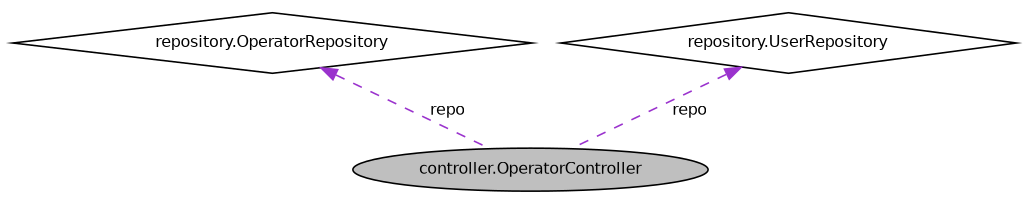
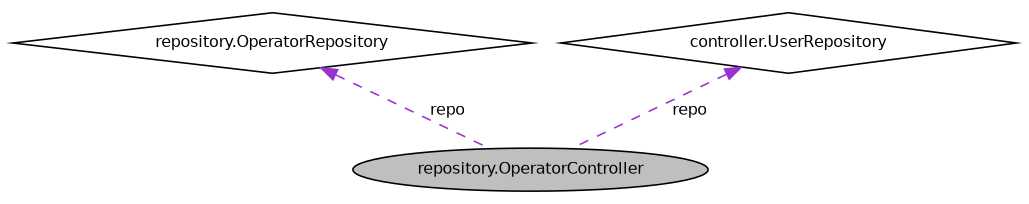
  digraph {
    node [color=black fillcolor=white fontname=Helvetica fontsize=10 shape=diamond style=filled]
    edge [color=darkorchid3 dir=back fontname=Helvetica fontsize=10 labelfontname=Helvetica labelfontsize=10 style=dashed]
-   n1 [fillcolor=grey75 fontcolor=black height=0.2 label="controller.OperatorController" shape=ellipse width=0.4]
+   n1 [fillcolor=grey75 fontcolor=black height=0.2 label="repository.OperatorController" shape=ellipse width=0.4]
    n2 [height=0.2 label="repository.OperatorRepository" width=0.4]
-   n3 [height=0.2 label="repository.UserRepository" width=0.4]
+   n3 [height=0.2 label="controller.UserRepository" width=0.4]
    n2 -> n1 [label=" repo"]
    n3 -> n1 [label=" repo"]
  }
